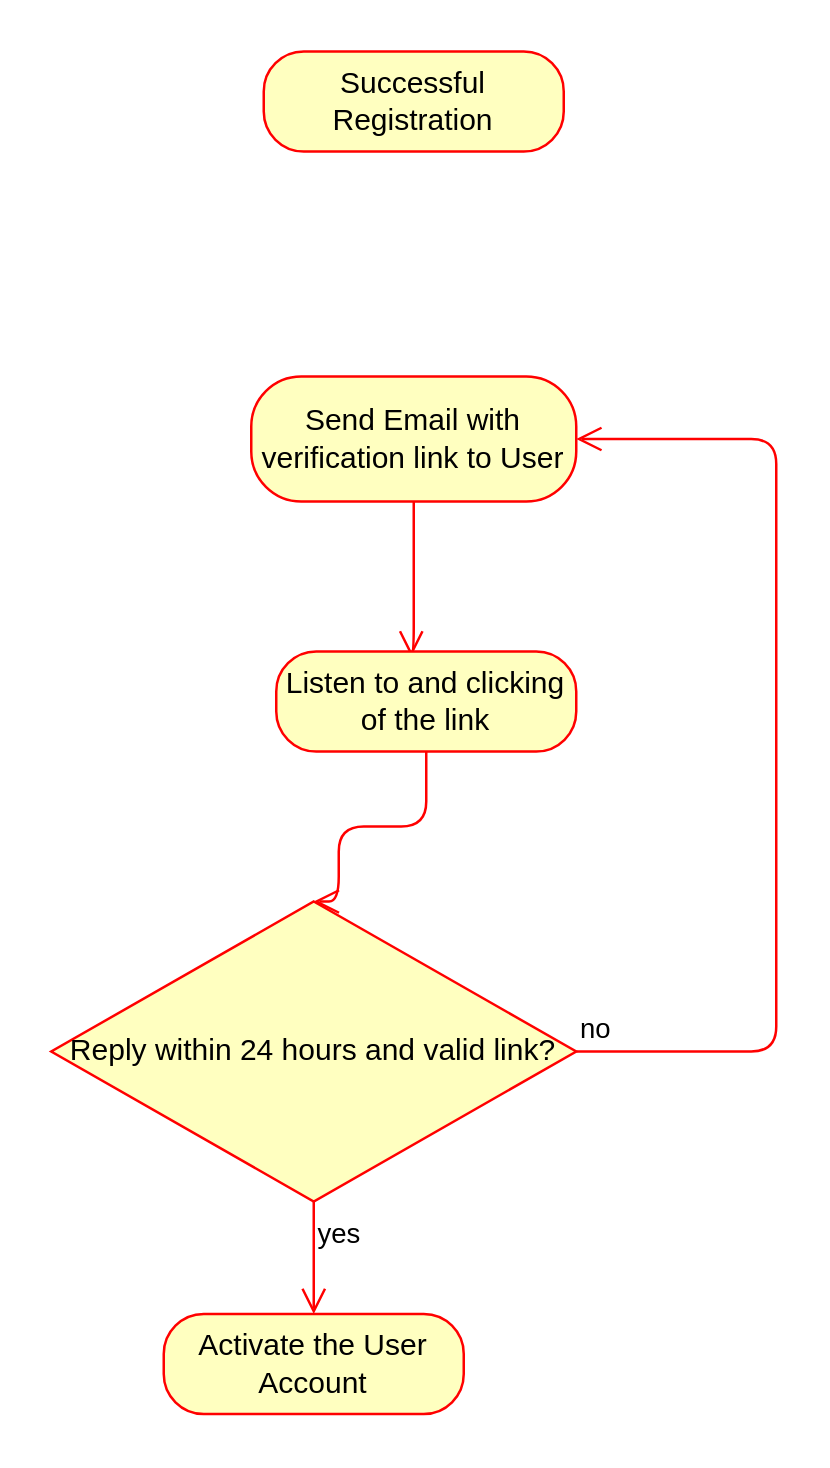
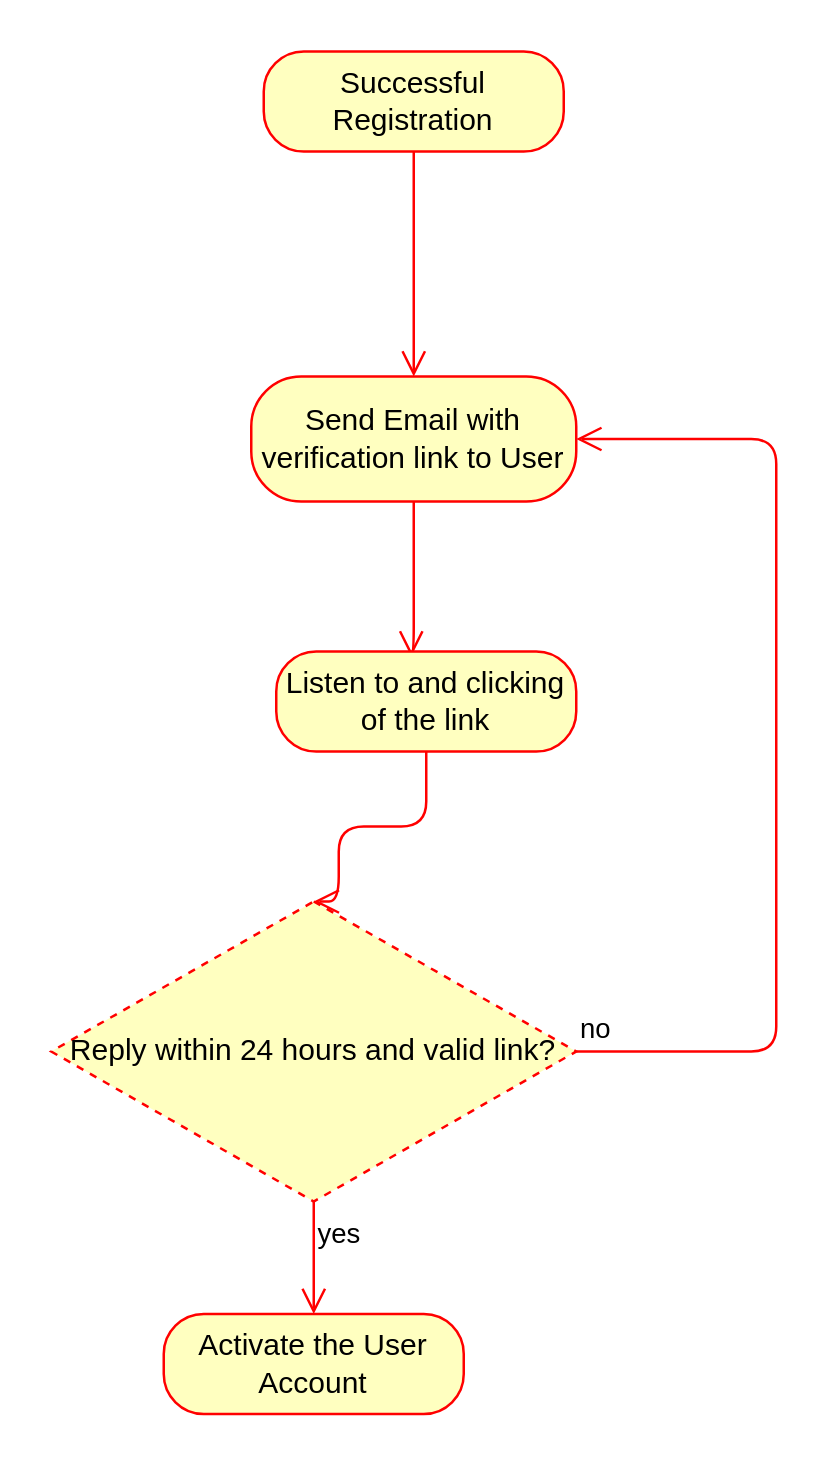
  <mxCell id="0" />
  <mxCell id="1" parent="0" />
  <mxCell id="2" value="Successful Registration" style="rounded=1;whiteSpace=wrap;html=1;arcSize=40;fontColor=#000000;fillColor=#ffffc0;strokeColor=#ff0000;" vertex="1" parent="1"><mxGeometry x="105" y="20" width="120" height="40" as="geometry" /></mxCell>
+ <mxCell id="3" value="" style="edgeStyle=orthogonalEdgeStyle;html=1;verticalAlign=bottom;endArrow=open;endSize=8;strokeColor=#ff0000;entryX=0.5;entryY=0;entryDx=0;entryDy=0;exitX=0.5;exitY=1;exitDx=0;exitDy=0;" edge="1" source="2" parent="1" target="4"><mxGeometry relative="1" as="geometry"><mxPoint x="160" y="100" as="targetPoint" /><Array as="points"><mxPoint x="165" y="80" /><mxPoint x="165" y="80" /></Array></mxGeometry></mxCell>
  <mxCell id="4" value="Send Email with verification link to User" style="rounded=1;whiteSpace=wrap;html=1;arcSize=40;fontColor=#000000;fillColor=#ffffc0;strokeColor=#ff0000;" vertex="1" parent="1"><mxGeometry x="100" y="150" width="130" height="50" as="geometry" /></mxCell>
  <mxCell id="5" value="" style="edgeStyle=orthogonalEdgeStyle;html=1;verticalAlign=bottom;endArrow=open;endSize=8;strokeColor=#ff0000;entryX=0.45;entryY=0.05;entryDx=0;entryDy=0;exitX=0.5;exitY=1;exitDx=0;exitDy=0;entryPerimeter=0;" edge="1" source="4" parent="1" target="9"><mxGeometry relative="1" as="geometry"><mxPoint x="170" y="240" as="targetPoint" /><Array as="points"><mxPoint x="165" y="260" /><mxPoint x="164" y="260" /></Array></mxGeometry></mxCell>
- <mxCell id="6" value="Reply within 24 hours and valid link?" style="rhombus;whiteSpace=wrap;html=1;fillColor=#ffffc0;strokeColor=#ff0000;" vertex="1" parent="1"><mxGeometry x="20" y="360" width="210" height="120" as="geometry" /></mxCell>
+ <mxCell id="6" value="Reply within 24 hours and valid link?" style="rhombus;whiteSpace=wrap;html=1;fillColor=#ffffc0;strokeColor=#ff0000;dashed=1;" vertex="1" parent="1"><mxGeometry x="20" y="360" width="210" height="120" as="geometry" /></mxCell>
  <mxCell id="7" value="no" style="edgeStyle=orthogonalEdgeStyle;html=1;align=left;verticalAlign=bottom;endArrow=open;endSize=8;strokeColor=#ff0000;entryX=1;entryY=0.5;entryDx=0;entryDy=0;" edge="1" source="6" parent="1" target="4"><mxGeometry x="-1" relative="1" as="geometry"><mxPoint x="340" y="210" as="targetPoint" /><Array as="points"><mxPoint x="310" y="420" /><mxPoint x="310" y="175" /></Array></mxGeometry></mxCell>
  <mxCell id="8" value="yes" style="edgeStyle=orthogonalEdgeStyle;html=1;align=left;verticalAlign=top;endArrow=open;endSize=8;strokeColor=#ff0000;entryX=0.5;entryY=0;entryDx=0;entryDy=0;" edge="1" source="6" parent="1" target="11"><mxGeometry x="-1" relative="1" as="geometry"><mxPoint x="135" y="520" as="targetPoint" /><Array as="points" /></mxGeometry></mxCell>
  <mxCell id="9" value="Listen to and clicking of the link" style="rounded=1;whiteSpace=wrap;html=1;arcSize=40;fontColor=#000000;fillColor=#ffffc0;strokeColor=#ff0000;" vertex="1" parent="1"><mxGeometry x="110" y="260" width="120" height="40" as="geometry" /></mxCell>
  <mxCell id="10" value="" style="edgeStyle=orthogonalEdgeStyle;html=1;verticalAlign=bottom;endArrow=open;endSize=8;strokeColor=#ff0000;entryX=0.5;entryY=0;entryDx=0;entryDy=0;" edge="1" source="9" parent="1" target="6"><mxGeometry relative="1" as="geometry"><mxPoint x="170" y="360" as="targetPoint" /><Array as="points"><mxPoint x="170" y="330" /><mxPoint x="135" y="330" /></Array></mxGeometry></mxCell>
  <mxCell id="11" value="Activate the User Account" style="rounded=1;whiteSpace=wrap;html=1;arcSize=40;fontColor=#000000;fillColor=#ffffc0;strokeColor=#ff0000;" vertex="1" parent="1"><mxGeometry x="65" y="525" width="120" height="40" as="geometry" /></mxCell>
